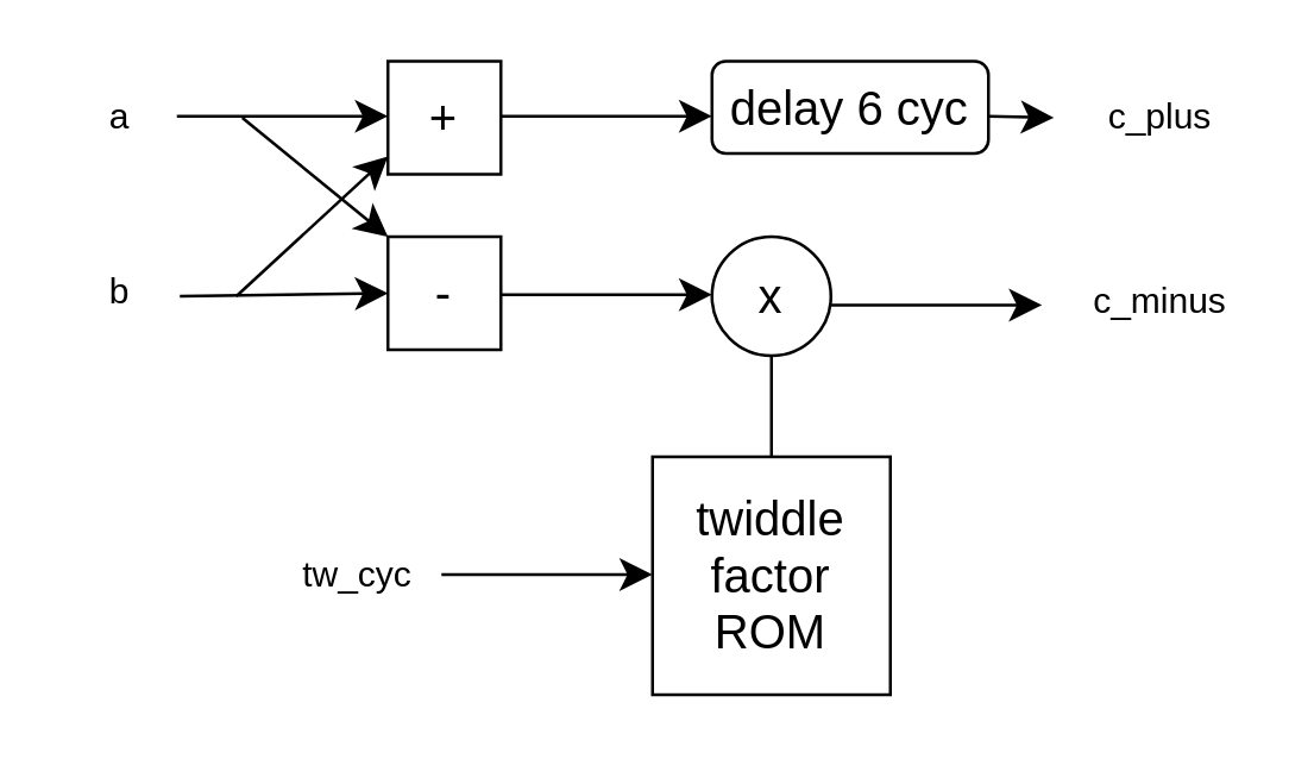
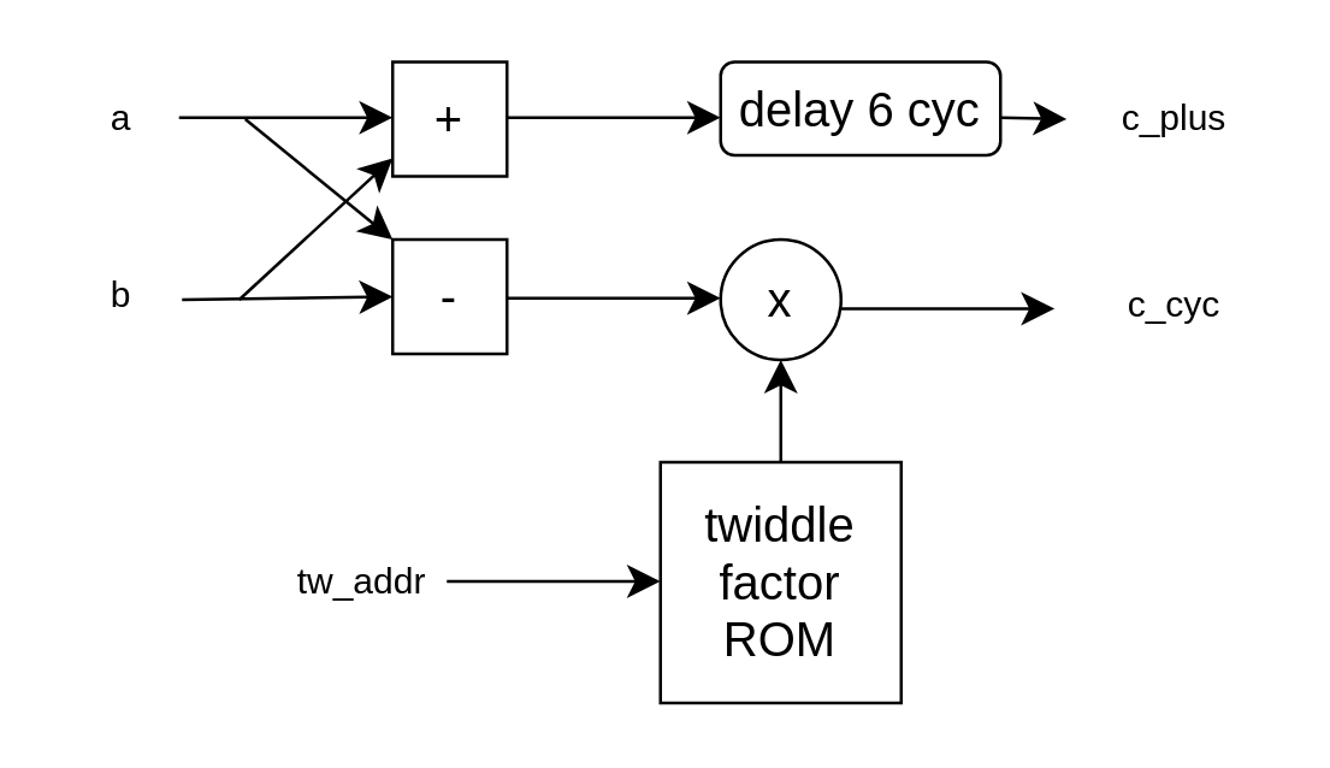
  <mxCell id="0" />
  <mxCell id="1" parent="0" />
  <mxCell id="2" value="+" style="whiteSpace=wrap;html=1;aspect=fixed;fontSize=16;" vertex="1" parent="1"><mxGeometry x="130" y="20" width="38" height="38" as="geometry" /></mxCell>
  <mxCell id="3" value="-" style="whiteSpace=wrap;html=1;aspect=fixed;fontSize=16;" vertex="1" parent="1"><mxGeometry x="130" y="79" width="38" height="38" as="geometry" /></mxCell>
  <mxCell id="4" value="delay 6 cyc" style="rounded=1;whiteSpace=wrap;html=1;fontSize=16;" vertex="1" parent="1"><mxGeometry x="239" y="20" width="93" height="31" as="geometry" /></mxCell>
  <mxCell id="5" value="x" style="ellipse;whiteSpace=wrap;html=1;aspect=fixed;fontSize=16;" vertex="1" parent="1"><mxGeometry x="239" y="79" width="40" height="40" as="geometry" /></mxCell>
- <mxCell id="6" value="" style="edgeStyle=none;curved=1;rounded=0;orthogonalLoop=1;jettySize=auto;html=1;fontSize=12;startSize=8;endSize=8;entryX=0.5;entryY=1;entryDx=0;entryDy=0;endArrow=none;" edge="1" parent="1" source="7" target="5"><mxGeometry relative="1" as="geometry" /></mxCell>
+ <mxCell id="6" value="" style="edgeStyle=none;curved=1;rounded=0;orthogonalLoop=1;jettySize=auto;html=1;fontSize=12;startSize=8;endSize=8;entryX=0.5;entryY=1;entryDx=0;entryDy=0;" edge="1" parent="1" source="7" target="5"><mxGeometry relative="1" as="geometry" /></mxCell>
  <mxCell id="7" value="twiddle factor ROM" style="whiteSpace=wrap;html=1;aspect=fixed;fontSize=16;" vertex="1" parent="1"><mxGeometry x="219" y="153" width="80" height="80" as="geometry" /></mxCell>
  <mxCell id="8" value="" style="endArrow=classic;html=1;rounded=0;fontSize=12;startSize=8;endSize=8;curved=1;" edge="1" parent="1"><mxGeometry width="50" height="50" relative="1" as="geometry"><mxPoint x="59" y="38.5" as="sourcePoint" /><mxPoint x="130" y="38.5" as="targetPoint" /></mxGeometry></mxCell>
  <mxCell id="9" value="" style="endArrow=classic;html=1;rounded=0;fontSize=12;startSize=8;endSize=8;curved=1;entryX=0;entryY=0.5;entryDx=0;entryDy=0;" edge="1" parent="1" target="3"><mxGeometry width="50" height="50" relative="1" as="geometry"><mxPoint x="60" y="99" as="sourcePoint" /><mxPoint x="110" y="99" as="targetPoint" /></mxGeometry></mxCell>
  <mxCell id="10" value="" style="endArrow=classic;html=1;rounded=0;fontSize=12;startSize=8;endSize=8;curved=1;" edge="1" parent="1"><mxGeometry width="50" height="50" relative="1" as="geometry"><mxPoint x="168" y="98.5" as="sourcePoint" /><mxPoint x="239" y="98.5" as="targetPoint" /></mxGeometry></mxCell>
  <mxCell id="11" value="" style="endArrow=classic;html=1;rounded=0;fontSize=12;startSize=8;endSize=8;curved=1;" edge="1" parent="1"><mxGeometry width="50" height="50" relative="1" as="geometry"><mxPoint x="168" y="38.5" as="sourcePoint" /><mxPoint x="239" y="38.5" as="targetPoint" /></mxGeometry></mxCell>
  <mxCell id="12" value="" style="endArrow=classic;html=1;rounded=0;fontSize=12;startSize=8;endSize=8;curved=1;entryX=0;entryY=0;entryDx=0;entryDy=0;" edge="1" parent="1" target="3"><mxGeometry width="50" height="50" relative="1" as="geometry"><mxPoint x="81" y="39" as="sourcePoint" /><mxPoint x="124" y="96" as="targetPoint" /></mxGeometry></mxCell>
  <mxCell id="13" value="" style="endArrow=classic;html=1;rounded=0;fontSize=12;startSize=8;endSize=8;curved=1;entryX=0;entryY=0.842;entryDx=0;entryDy=0;entryPerimeter=0;" edge="1" parent="1" target="2"><mxGeometry width="50" height="50" relative="1" as="geometry"><mxPoint x="79" y="99" as="sourcePoint" /><mxPoint x="147" y="78" as="targetPoint" /></mxGeometry></mxCell>
  <mxCell id="14" value="" style="endArrow=classic;html=1;rounded=0;fontSize=12;startSize=8;endSize=8;curved=1;" edge="1" parent="1"><mxGeometry width="50" height="50" relative="1" as="geometry"><mxPoint x="279" y="102" as="sourcePoint" /><mxPoint x="350" y="102" as="targetPoint" /></mxGeometry></mxCell>
  <mxCell id="15" value="" style="endArrow=classic;html=1;rounded=0;fontSize=12;startSize=8;endSize=8;curved=1;" edge="1" parent="1"><mxGeometry width="50" height="50" relative="1" as="geometry"><mxPoint x="332" y="38.5" as="sourcePoint" /><mxPoint x="354" y="39" as="targetPoint" /></mxGeometry></mxCell>
  <mxCell id="16" value="a" style="text;html=1;strokeColor=none;fillColor=none;align=center;verticalAlign=middle;whiteSpace=wrap;rounded=0;" vertex="1" parent="1"><mxGeometry x="20" y="26.5" width="40" height="25" as="geometry" /></mxCell>
  <mxCell id="17" value="b" style="text;html=1;strokeColor=none;fillColor=none;align=center;verticalAlign=middle;whiteSpace=wrap;rounded=0;" vertex="1" parent="1"><mxGeometry x="20" y="85.5" width="40" height="25" as="geometry" /></mxCell>
- <mxCell id="18" value="tw_cyc" style="text;html=1;strokeColor=none;fillColor=none;align=center;verticalAlign=middle;whiteSpace=wrap;rounded=0;" vertex="1" parent="1"><mxGeometry x="100" y="180.5" width="40" height="25" as="geometry" /></mxCell>
+ <mxCell id="18" value="tw_addr" style="text;html=1;strokeColor=none;fillColor=none;align=center;verticalAlign=middle;whiteSpace=wrap;rounded=0;" vertex="1" parent="1"><mxGeometry x="100" y="180.5" width="40" height="25" as="geometry" /></mxCell>
  <mxCell id="19" value="" style="endArrow=classic;html=1;rounded=0;fontSize=12;startSize=8;endSize=8;curved=1;" edge="1" parent="1"><mxGeometry width="50" height="50" relative="1" as="geometry"><mxPoint x="148" y="192.58" as="sourcePoint" /><mxPoint x="219" y="192.58" as="targetPoint" /></mxGeometry></mxCell>
  <mxCell id="20" value="c_plus" style="text;html=1;strokeColor=none;fillColor=none;align=center;verticalAlign=middle;whiteSpace=wrap;rounded=0;" vertex="1" parent="1"><mxGeometry x="360" y="24" width="60" height="30" as="geometry" /></mxCell>
- <mxCell id="21" value="c_minus" style="text;html=1;strokeColor=none;fillColor=none;align=center;verticalAlign=middle;whiteSpace=wrap;rounded=0;" vertex="1" parent="1"><mxGeometry x="360" y="85.5" width="60" height="30" as="geometry" /></mxCell>
+ <mxCell id="21" value="c_cyc" style="text;html=1;strokeColor=none;fillColor=none;align=center;verticalAlign=middle;whiteSpace=wrap;rounded=0;" vertex="1" parent="1"><mxGeometry x="360" y="85.5" width="60" height="30" as="geometry" /></mxCell>
